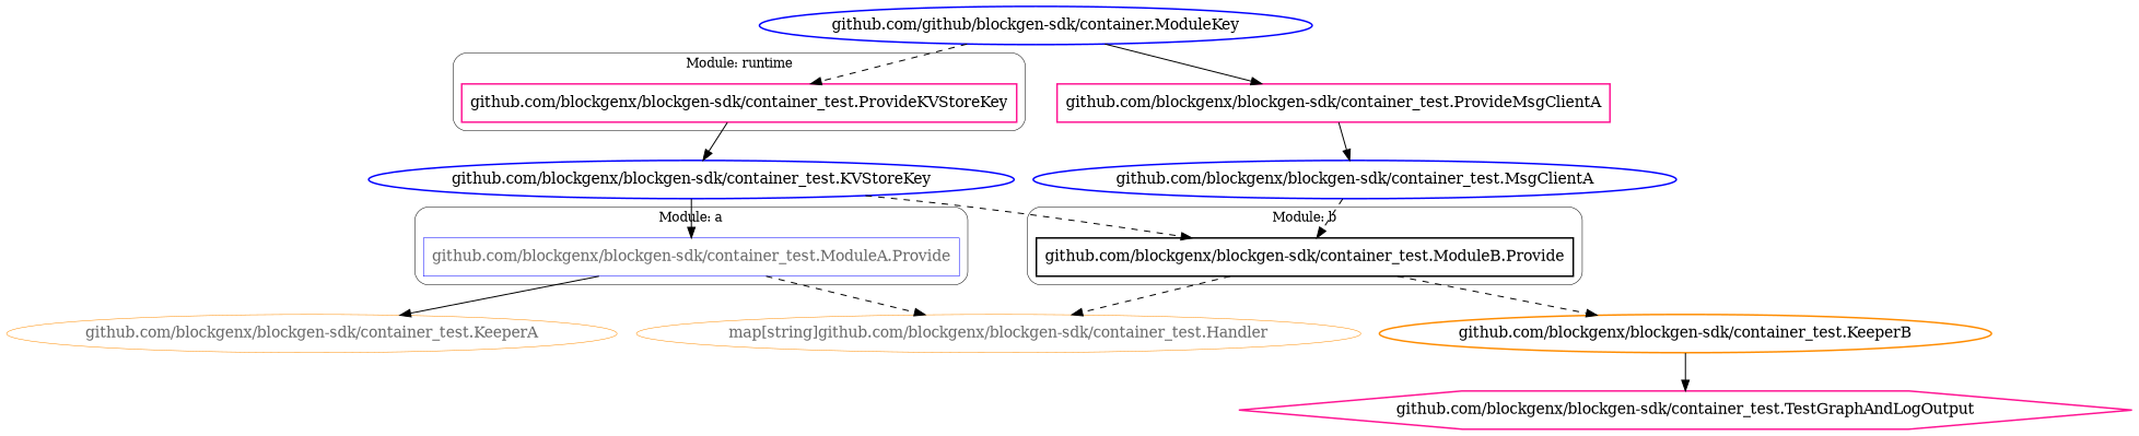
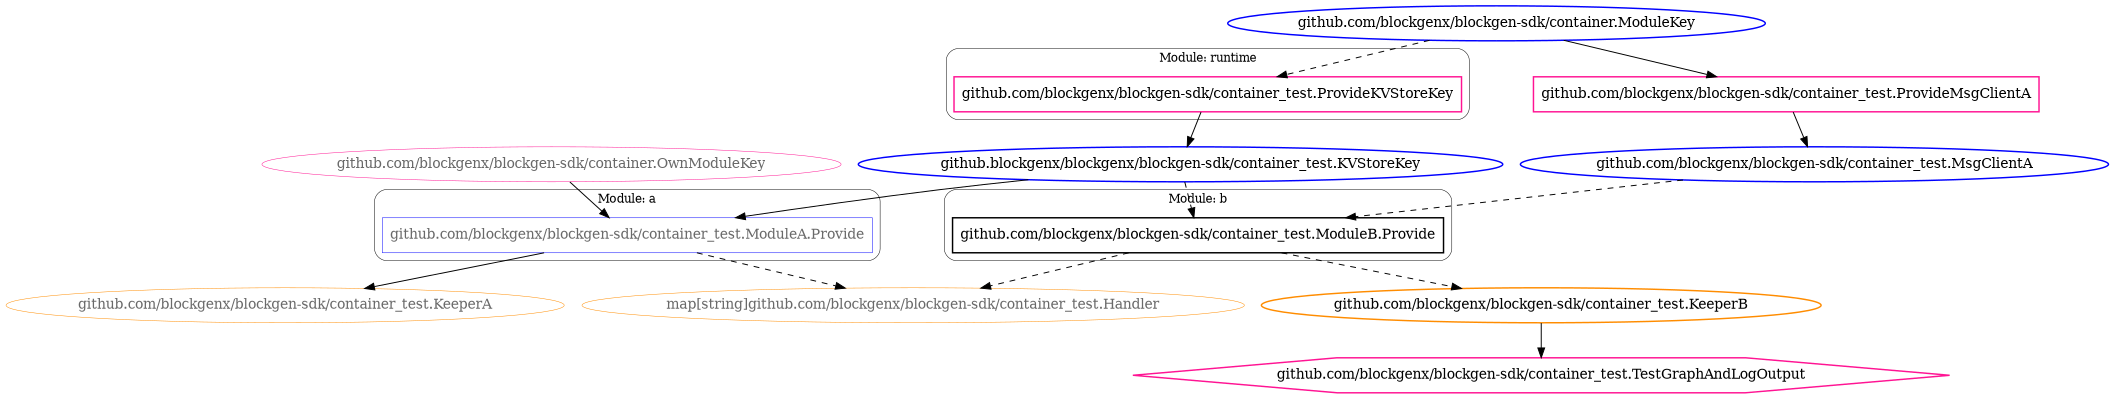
  digraph {
    node [color=blue fontcolor=black penwidth=1.5]
    edge [style=solid]
    "github.com/blockgenx/blockgen-sdk/container_test.ModuleA.Provide" [fontcolor=dimgrey penwidth=0.5 shape=box]
    "github.com/blockgenx/blockgen-sdk/container_test.ModuleB.Provide" [color=black shape=box]
    "github.com/blockgenx/blockgen-sdk/container_test.ProvideKVStoreKey" [color=deeppink shape=box]
    "github.com/blockgenx/blockgen-sdk/container_test.KeeperA" [color=darkorange fontcolor=dimgrey penwidth=0.5]
    "map[string]github.com/blockgenx/blockgen-sdk/container_test.Handler" [color=darkorange fontcolor=dimgrey penwidth=0.5]
    "github.com/blockgenx/blockgen-sdk/container_test.KeeperB" [color=darkorange]
-   "github.com/blockgenx/blockgen-sdk/container_test.KVStoreKey"
+   "github.com/blockgenx/blockgen-sdk/container_test.KVStoreKey" [label="github.blockgenx/blockgenx/blockgen-sdk/container_test.KVStoreKey"]
    "github.com/blockgenx/blockgen-sdk/container_test.TestGraphAndLogOutput" [color=deeppink shape=hexagon]
-   "github.com/blockgenx/blockgen-sdk/container.ModuleKey" [label="github.com/github/blockgen-sdk/container.ModuleKey"]
+   "github.com/blockgenx/blockgen-sdk/container.ModuleKey"
    "github.com/blockgenx/blockgen-sdk/container_test.ProvideMsgClientA" [color=deeppink shape=box]
    "github.com/blockgenx/blockgen-sdk/container_test.MsgClientA"
+   "github.com/blockgenx/blockgen-sdk/container.OwnModuleKey" [color=deeppink fontcolor=dimgrey penwidth=0.5]
    subgraph cluster_1 {
      fontsize=12.0
      label="Module: a"
      penwidth=0.5
      style=rounded
      "github.com/blockgenx/blockgen-sdk/container_test.ModuleA.Provide"
    }
    subgraph cluster_2 {
      fontsize=12.0
      label="Module: b"
      penwidth=0.5
      style=rounded
      "github.com/blockgenx/blockgen-sdk/container_test.ModuleB.Provide"
    }
    subgraph cluster_3 {
      fontsize=12.0
      label="Module: runtime"
      penwidth=0.5
      style=rounded
      "github.com/blockgenx/blockgen-sdk/container_test.ProvideKVStoreKey"
    }
    "github.com/blockgenx/blockgen-sdk/container_test.ModuleA.Provide" -> "github.com/blockgenx/blockgen-sdk/container_test.KeeperA"
    "github.com/blockgenx/blockgen-sdk/container_test.ModuleA.Provide" -> "map[string]github.com/blockgenx/blockgen-sdk/container_test.Handler" [style=dashed]
    "github.com/blockgenx/blockgen-sdk/container_test.ModuleB.Provide" -> "map[string]github.com/blockgenx/blockgen-sdk/container_test.Handler" [style=dashed]
    "github.com/blockgenx/blockgen-sdk/container_test.ModuleB.Provide" -> "github.com/blockgenx/blockgen-sdk/container_test.KeeperB" [style=dashed]
    "github.com/blockgenx/blockgen-sdk/container_test.ProvideKVStoreKey" -> "github.com/blockgenx/blockgen-sdk/container_test.KVStoreKey"
    "github.com/blockgenx/blockgen-sdk/container_test.KeeperB" -> "github.com/blockgenx/blockgen-sdk/container_test.TestGraphAndLogOutput"
    "github.com/blockgenx/blockgen-sdk/container_test.KVStoreKey" -> "github.com/blockgenx/blockgen-sdk/container_test.ModuleA.Provide"
    "github.com/blockgenx/blockgen-sdk/container_test.KVStoreKey" -> "github.com/blockgenx/blockgen-sdk/container_test.ModuleB.Provide" [style=dashed]
    "github.com/blockgenx/blockgen-sdk/container.ModuleKey" -> "github.com/blockgenx/blockgen-sdk/container_test.ProvideKVStoreKey" [style=dashed]
    "github.com/blockgenx/blockgen-sdk/container.ModuleKey" -> "github.com/blockgenx/blockgen-sdk/container_test.ProvideMsgClientA"
    "github.com/blockgenx/blockgen-sdk/container_test.ProvideMsgClientA" -> "github.com/blockgenx/blockgen-sdk/container_test.MsgClientA"
    "github.com/blockgenx/blockgen-sdk/container_test.MsgClientA" -> "github.com/blockgenx/blockgen-sdk/container_test.ModuleB.Provide" [style=dashed]
+   "github.com/blockgenx/blockgen-sdk/container.OwnModuleKey" -> "github.com/blockgenx/blockgen-sdk/container_test.ModuleA.Provide"
  }
